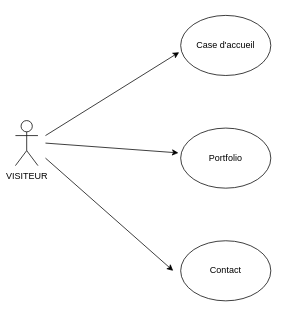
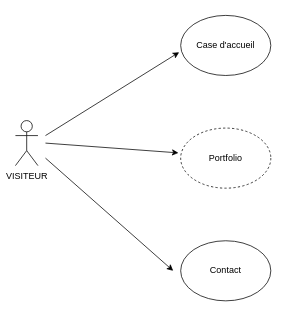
  <mxCell id="0" />
  <mxCell id="1" parent="0" />
  <mxCell id="2" value="VISITEUR" style="shape=umlActor;verticalLabelPosition=bottom;verticalAlign=top;html=1;outlineConnect=0;" vertex="1" parent="1"><mxGeometry x="20" y="160" width="30" height="60" as="geometry" /></mxCell>
  <mxCell id="3" value="Case d'accueil" style="ellipse;whiteSpace=wrap;html=1;" vertex="1" parent="1"><mxGeometry x="240" y="20" width="120" height="80" as="geometry" /></mxCell>
- <mxCell id="4" value="Portfolio" style="ellipse;whiteSpace=wrap;html=1;" vertex="1" parent="1"><mxGeometry x="240" y="170" width="120" height="80" as="geometry" /></mxCell>
+ <mxCell id="4" value="Portfolio" style="ellipse;whiteSpace=wrap;html=1;dashed=1;" vertex="1" parent="1"><mxGeometry x="240" y="170" width="120" height="80" as="geometry" /></mxCell>
  <mxCell id="5" value="Contact" style="ellipse;whiteSpace=wrap;html=1;" vertex="1" parent="1"><mxGeometry x="240" y="320" width="120" height="80" as="geometry" /></mxCell>
  <mxCell id="6" value="" style="endArrow=classic;html=1;rounded=0;entryX=-0.017;entryY=0.613;entryDx=0;entryDy=0;entryPerimeter=0;" edge="1" parent="1" target="3"><mxGeometry width="50" height="50" relative="1" as="geometry"><mxPoint x="60" y="180" as="sourcePoint" /><mxPoint x="170" y="90" as="targetPoint" /></mxGeometry></mxCell>
  <mxCell id="7" value="" style="endArrow=classic;html=1;rounded=0;entryX=-0.025;entryY=0.413;entryDx=0;entryDy=0;entryPerimeter=0;" edge="1" parent="1" target="4"><mxGeometry width="50" height="50" relative="1" as="geometry"><mxPoint x="60" y="190" as="sourcePoint" /><mxPoint x="110" y="140" as="targetPoint" /></mxGeometry></mxCell>
  <mxCell id="8" value="" style="endArrow=classic;html=1;rounded=0;" edge="1" parent="1"><mxGeometry width="50" height="50" relative="1" as="geometry"><mxPoint x="60" y="210" as="sourcePoint" /><mxPoint x="230" y="360" as="targetPoint" /></mxGeometry></mxCell>
